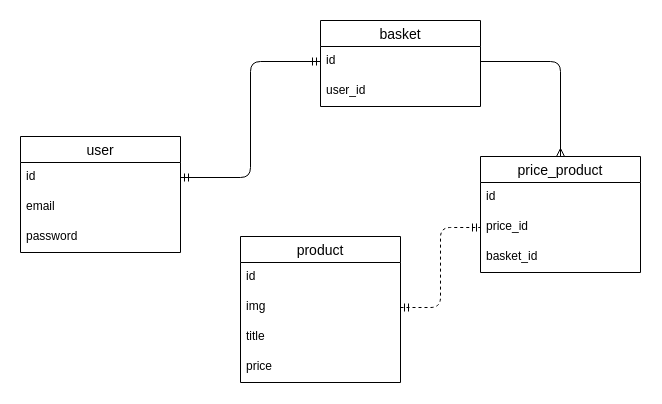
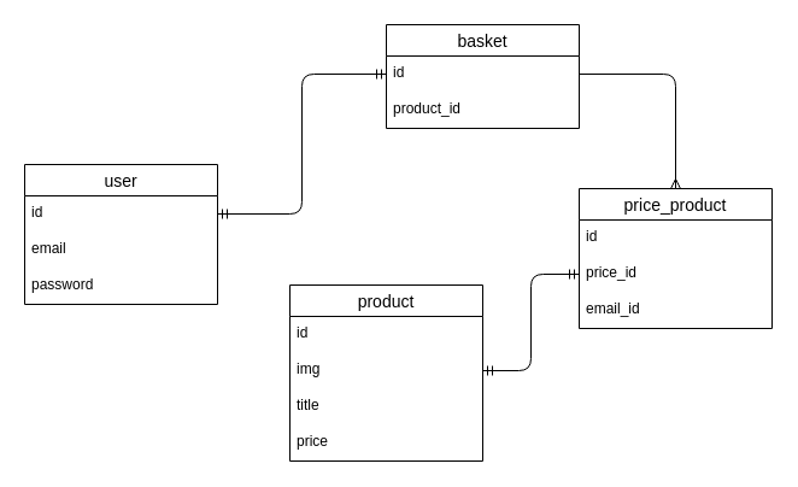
  <mxCell id="0" />
  <mxCell id="1" parent="0" />
  <mxCell id="2" value="user" style="swimlane;fontStyle=0;childLayout=stackLayout;horizontal=1;startSize=26;horizontalStack=0;resizeParent=1;resizeParentMax=0;resizeLast=0;collapsible=1;marginBottom=0;align=center;fontSize=14;" vertex="1" parent="1"><mxGeometry x="20" y="136" width="160" height="116" as="geometry" /></mxCell>
  <mxCell id="3" value="id" style="text;strokeColor=none;fillColor=none;spacingLeft=4;spacingRight=4;overflow=hidden;rotatable=0;points=[[0,0.5],[1,0.5]];portConstraint=eastwest;fontSize=12;whiteSpace=wrap;html=1;" vertex="1" parent="2"><mxGeometry y="26" width="160" height="30" as="geometry" /></mxCell>
  <mxCell id="4" value="email" style="text;strokeColor=none;fillColor=none;spacingLeft=4;spacingRight=4;overflow=hidden;rotatable=0;points=[[0,0.5],[1,0.5]];portConstraint=eastwest;fontSize=12;whiteSpace=wrap;html=1;" vertex="1" parent="2"><mxGeometry y="56" width="160" height="30" as="geometry" /></mxCell>
  <mxCell id="5" value="password" style="text;strokeColor=none;fillColor=none;spacingLeft=4;spacingRight=4;overflow=hidden;rotatable=0;points=[[0,0.5],[1,0.5]];portConstraint=eastwest;fontSize=12;whiteSpace=wrap;html=1;" vertex="1" parent="2"><mxGeometry y="86" width="160" height="30" as="geometry" /></mxCell>
  <mxCell id="6" value="basket" style="swimlane;fontStyle=0;childLayout=stackLayout;horizontal=1;startSize=26;horizontalStack=0;resizeParent=1;resizeParentMax=0;resizeLast=0;collapsible=1;marginBottom=0;align=center;fontSize=14;" vertex="1" parent="1"><mxGeometry x="320" y="20" width="160" height="86" as="geometry" /></mxCell>
  <mxCell id="7" value="id" style="text;strokeColor=none;fillColor=none;spacingLeft=4;spacingRight=4;overflow=hidden;rotatable=0;points=[[0,0.5],[1,0.5]];portConstraint=eastwest;fontSize=12;whiteSpace=wrap;html=1;" vertex="1" parent="6"><mxGeometry y="26" width="160" height="30" as="geometry" /></mxCell>
- <mxCell id="8" value="user_id" style="text;strokeColor=none;fillColor=none;spacingLeft=4;spacingRight=4;overflow=hidden;rotatable=0;points=[[0,0.5],[1,0.5]];portConstraint=eastwest;fontSize=12;whiteSpace=wrap;html=1;" vertex="1" parent="6"><mxGeometry y="56" width="160" height="30" as="geometry" /></mxCell>
+ <mxCell id="8" value="product_id" style="text;strokeColor=none;fillColor=none;spacingLeft=4;spacingRight=4;overflow=hidden;rotatable=0;points=[[0,0.5],[1,0.5]];portConstraint=eastwest;fontSize=12;whiteSpace=wrap;html=1;" vertex="1" parent="6"><mxGeometry y="56" width="160" height="30" as="geometry" /></mxCell>
  <mxCell id="9" style="edgeStyle=orthogonalEdgeStyle;rounded=1;orthogonalLoop=1;jettySize=auto;html=1;endArrow=ERmandOne;endFill=0;startArrow=ERmandOne;startFill=0;" edge="1" parent="1" source="3" target="7"><mxGeometry relative="1" as="geometry"><Array as="points"><mxPoint x="250" y="177" /><mxPoint x="250" y="61" /></Array></mxGeometry></mxCell>
  <mxCell id="10" value="product" style="swimlane;fontStyle=0;childLayout=stackLayout;horizontal=1;startSize=26;horizontalStack=0;resizeParent=1;resizeParentMax=0;resizeLast=0;collapsible=1;marginBottom=0;align=center;fontSize=14;direction=east;" vertex="1" parent="1"><mxGeometry x="240" y="236" width="160" height="146" as="geometry"><mxRectangle x="330" y="380" width="90" height="30" as="alternateBounds" /></mxGeometry></mxCell>
  <mxCell id="11" value="id" style="text;strokeColor=none;fillColor=none;spacingLeft=4;spacingRight=4;overflow=hidden;rotatable=0;points=[[0,0.5],[1,0.5]];portConstraint=eastwest;fontSize=12;whiteSpace=wrap;html=1;" vertex="1" parent="10"><mxGeometry y="26" width="160" height="30" as="geometry" /></mxCell>
  <mxCell id="12" value="img&lt;br&gt;" style="text;strokeColor=none;fillColor=none;spacingLeft=4;spacingRight=4;overflow=hidden;rotatable=0;points=[[0,0.5],[1,0.5]];portConstraint=eastwest;fontSize=12;whiteSpace=wrap;html=1;" vertex="1" parent="10"><mxGeometry y="56" width="160" height="30" as="geometry" /></mxCell>
  <mxCell id="13" value="title" style="text;strokeColor=none;fillColor=none;spacingLeft=4;spacingRight=4;overflow=hidden;rotatable=0;points=[[0,0.5],[1,0.5]];portConstraint=eastwest;fontSize=12;whiteSpace=wrap;html=1;" vertex="1" parent="10"><mxGeometry y="86" width="160" height="30" as="geometry" /></mxCell>
  <mxCell id="14" value="price&lt;br&gt;" style="text;strokeColor=none;fillColor=none;spacingLeft=4;spacingRight=4;overflow=hidden;rotatable=0;points=[[0,0.5],[1,0.5]];portConstraint=eastwest;fontSize=12;whiteSpace=wrap;html=1;" vertex="1" parent="10"><mxGeometry y="116" width="160" height="30" as="geometry" /></mxCell>
  <mxCell id="15" value="price_product" style="swimlane;fontStyle=0;childLayout=stackLayout;horizontal=1;startSize=26;horizontalStack=0;resizeParent=1;resizeParentMax=0;resizeLast=0;collapsible=1;marginBottom=0;align=center;fontSize=14;" vertex="1" parent="1"><mxGeometry x="480" y="156" width="160" height="116" as="geometry" /></mxCell>
  <mxCell id="16" value="id" style="text;strokeColor=none;fillColor=none;spacingLeft=4;spacingRight=4;overflow=hidden;rotatable=0;points=[[0,0.5],[1,0.5]];portConstraint=eastwest;fontSize=12;whiteSpace=wrap;html=1;" vertex="1" parent="15"><mxGeometry y="26" width="160" height="30" as="geometry" /></mxCell>
  <mxCell id="17" value="price_id" style="text;strokeColor=none;fillColor=none;spacingLeft=4;spacingRight=4;overflow=hidden;rotatable=0;points=[[0,0.5],[1,0.5]];portConstraint=eastwest;fontSize=12;whiteSpace=wrap;html=1;" vertex="1" parent="15"><mxGeometry y="56" width="160" height="30" as="geometry" /></mxCell>
- <mxCell id="18" value="basket_id" style="text;strokeColor=none;fillColor=none;spacingLeft=4;spacingRight=4;overflow=hidden;rotatable=0;points=[[0,0.5],[1,0.5]];portConstraint=eastwest;fontSize=12;whiteSpace=wrap;html=1;" vertex="1" parent="15"><mxGeometry y="86" width="160" height="30" as="geometry" /></mxCell>
+ <mxCell id="18" value="email_id" style="text;strokeColor=none;fillColor=none;spacingLeft=4;spacingRight=4;overflow=hidden;rotatable=0;points=[[0,0.5],[1,0.5]];portConstraint=eastwest;fontSize=12;whiteSpace=wrap;html=1;" vertex="1" parent="15"><mxGeometry y="86" width="160" height="30" as="geometry" /></mxCell>
  <mxCell id="19" style="edgeStyle=orthogonalEdgeStyle;rounded=1;orthogonalLoop=1;jettySize=auto;html=1;exitX=1;exitY=0.5;exitDx=0;exitDy=0;entryX=0.5;entryY=0;entryDx=0;entryDy=0;endArrow=ERmany;endFill=0;" edge="1" parent="1" source="7" target="15"><mxGeometry relative="1" as="geometry" /></mxCell>
- <mxCell id="20" style="edgeStyle=orthogonalEdgeStyle;rounded=1;orthogonalLoop=1;jettySize=auto;html=1;exitX=1;exitY=0.5;exitDx=0;exitDy=0;entryX=0;entryY=0.5;entryDx=0;entryDy=0;startArrow=ERmandOne;startFill=0;endArrow=ERmandOne;endFill=0;dashed=1;" edge="1" parent="1" source="12" target="17"><mxGeometry relative="1" as="geometry" /></mxCell>
+ <mxCell id="20" style="edgeStyle=orthogonalEdgeStyle;rounded=1;orthogonalLoop=1;jettySize=auto;html=1;exitX=1;exitY=0.5;exitDx=0;exitDy=0;entryX=0;entryY=0.5;entryDx=0;entryDy=0;startArrow=ERmandOne;startFill=0;endArrow=ERmandOne;endFill=0;" edge="1" parent="1" source="12" target="17"><mxGeometry relative="1" as="geometry" /></mxCell>
